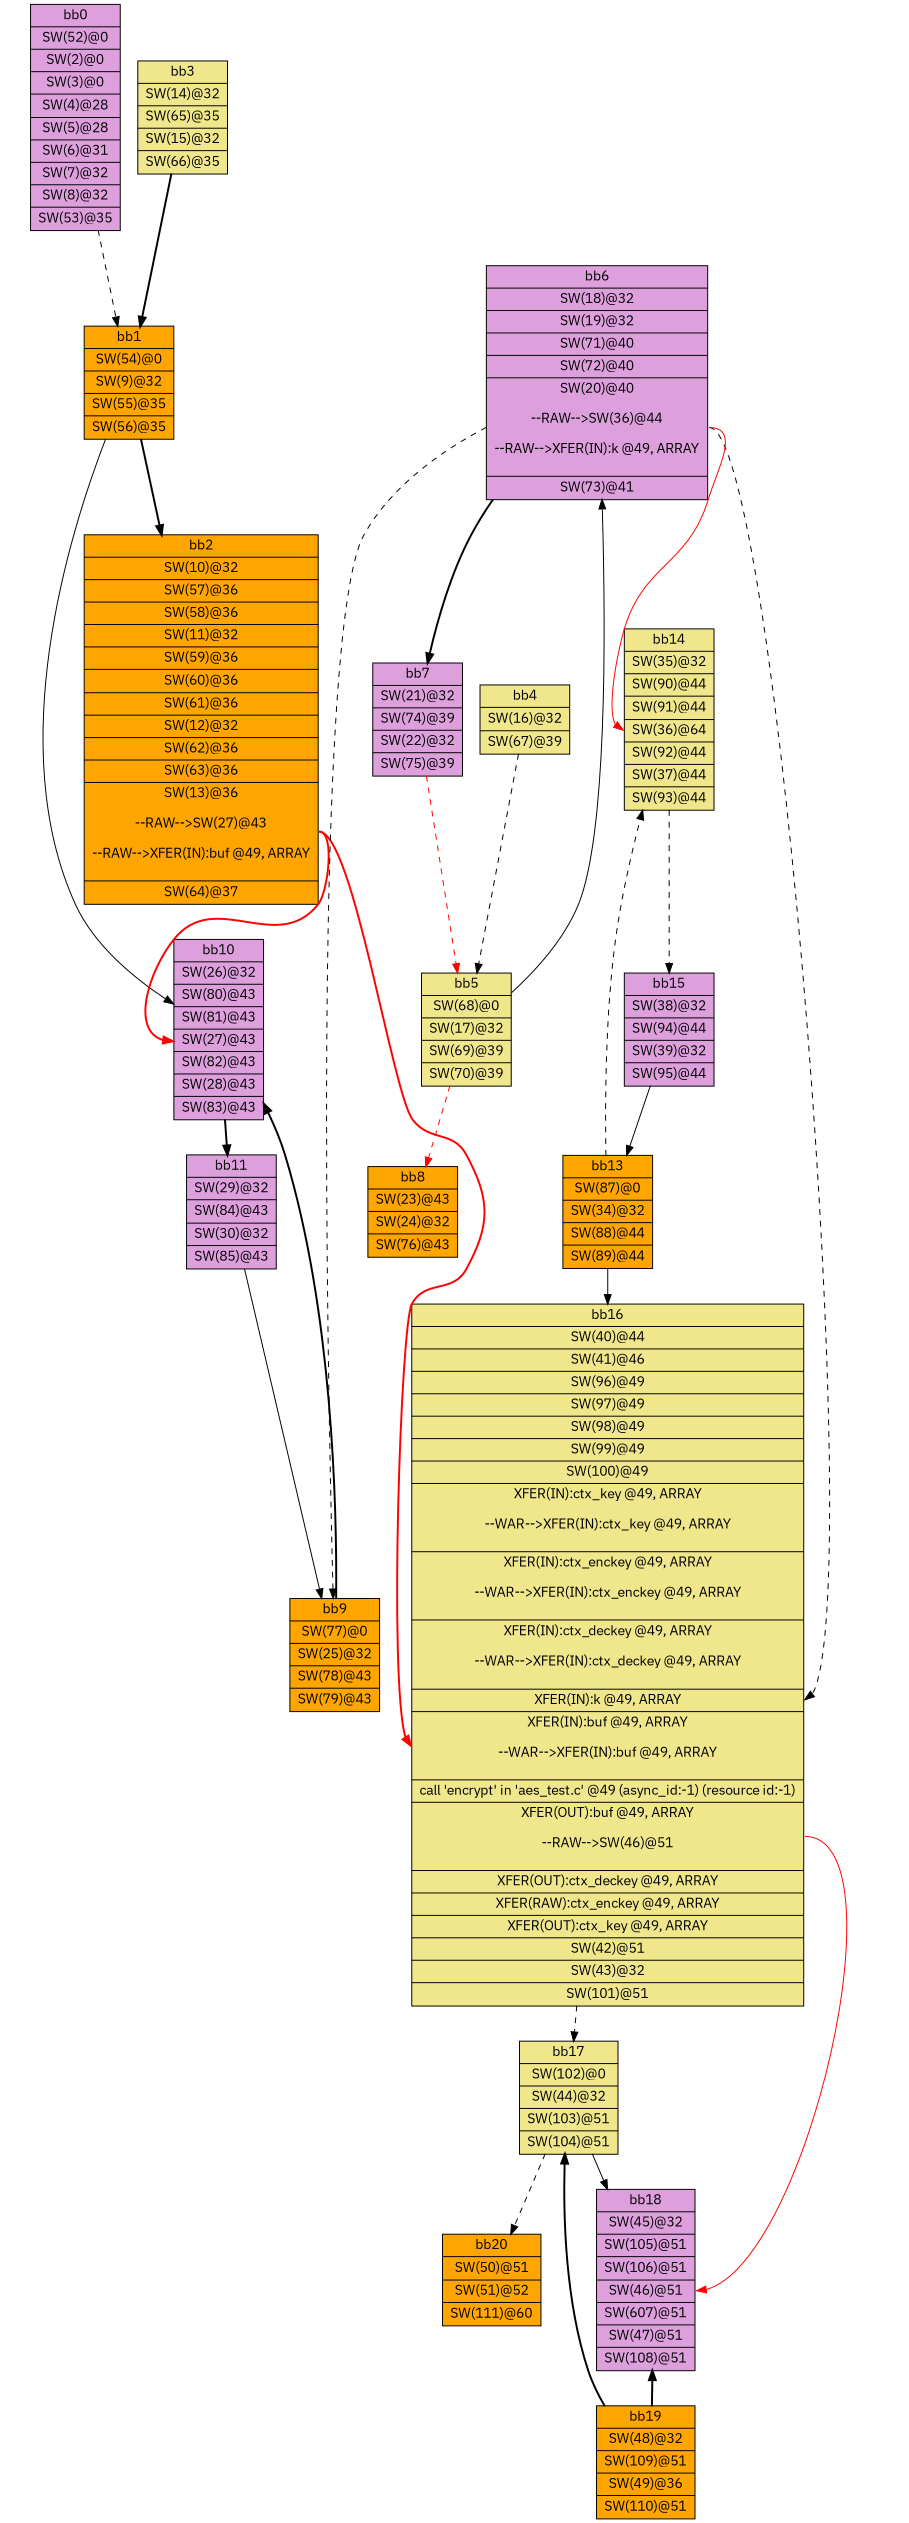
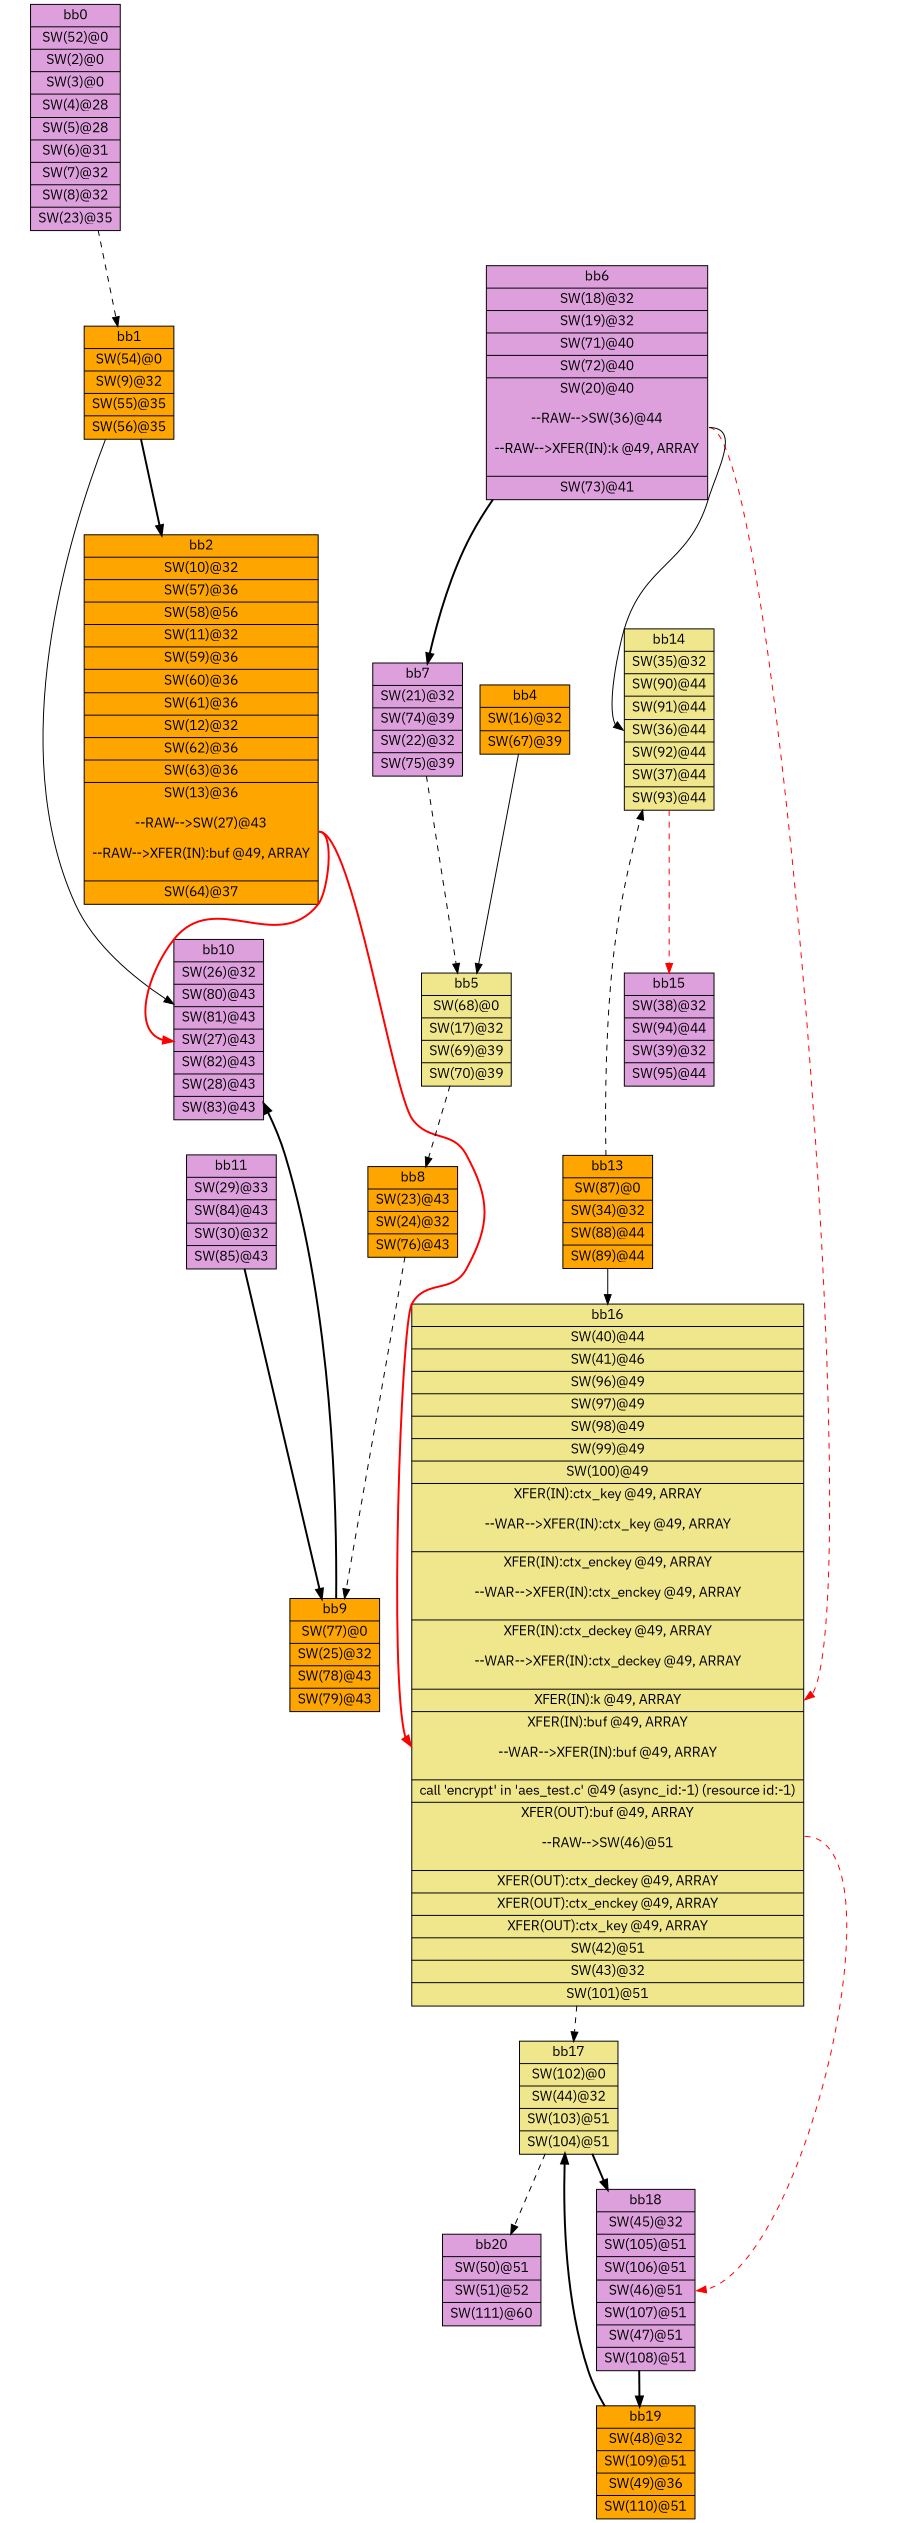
  digraph {
    fontname="IBM Plex Sans"
    node [fillcolor=plum fontname="IBM Plex Sans" shape=record style=filled]
    edge [fontname="IBM Plex Sans" style=bold]
-   n1 [label="{bb0|<x0x3da35a0>SW(52)@0\n|<x0x330f4d0>SW(2)@0\n|<x0x3311050>SW(3)@0\n|<x0x3d98360>SW(4)@28\n|<x0x3d985c0>SW(5)@28\n|<x0x3d9a800>SW(6)@31\n|<x0x3d987b0>SW(7)@32\n|<x0x3d98910>SW(8)@32\n|<x0x3da37b0>SW(53)@35\n}"]
+   n1 [label="{bb0|<x0x3da35a0>SW(52)@0\n|<x0x330f4d0>SW(2)@0\n|<x0x3311050>SW(3)@0\n|<x0x3d98360>SW(4)@28\n|<x0x3d985c0>SW(5)@28\n|<x0x3d9a800>SW(6)@31\n|<x0x3d987b0>SW(7)@32\n|<x0x3d98910>SW(8)@32\n|<x0x3da37b0>SW(23)@35\n}"]
    n2 [fillcolor=orange label="{bb1|<x0x3da3970>SW(54)@0\n|<x0x3d98a70>SW(9)@32\n|<x0x3da3ad0>SW(55)@35\n|<x0x3da3ca0>SW(56)@35\n}"]
-   n3 [fillcolor=orange label="{bb2|<x0x3d999b0>SW(10)@32\n|<x0x3da0710>SW(57)@36\n|<x0x3da0860>SW(58)@36\n|<x0x3d99b10>SW(11)@32\n|<x0x3da0a20>SW(59)@36\n|<x0x3da0bf0>SW(60)@36\n|<x0x3da0dc0>SW(61)@36\n|<x0x3d99c70>SW(12)@32\n|<x0x3da0f80>SW(62)@36\n|<x0x3da1110>SW(63)@36\n|<x0x3d99e40>SW(13)@36\n\n--RAW--\>SW(27)@43\n\n--RAW--\>XFER(IN):buf @49, ARRAY\n\n|<x0x3da11d0>SW(64)@37\n}"]
+   n3 [fillcolor=orange label="{bb2|<x0x3d999b0>SW(10)@32\n|<x0x3da0710>SW(57)@36\n|<x0x3da0860>SW(58)@56\n|<x0x3d99b10>SW(11)@32\n|<x0x3da0a20>SW(59)@36\n|<x0x3da0bf0>SW(60)@36\n|<x0x3da0dc0>SW(61)@36\n|<x0x3d99c70>SW(12)@32\n|<x0x3da0f80>SW(62)@36\n|<x0x3da1110>SW(63)@36\n|<x0x3d99e40>SW(13)@36\n\n--RAW--\>SW(27)@43\n\n--RAW--\>XFER(IN):buf @49, ARRAY\n\n|<x0x3da11d0>SW(64)@37\n}"]
    n4 [label="{bb10|<x0x3d9dcf0>SW(26)@32\n|<x0x3da7750>SW(80)@43\n|<x0x3da7920>SW(81)@43\n|<x0x3d9aa30>SW(27)@43\n|<x0x3da7b40>SW(82)@43\n|<x0x3d9ad40>SW(28)@43\n|<x0x3da7d30>SW(83)@43\n}"]
-   n5 [fillcolor=khaki label="{bb16|<x0x3d9bb20>SW(40)@44\n|<x0x3d9bca0>SW(41)@46\n|<x0x3da5b00>SW(96)@49\n|<x0x3da6800>SW(97)@49\n|<x0x3da8a50>SW(98)@49\n|<x0x3daa750>SW(99)@49\n|<x0x3daa8c0>SW(100)@49\n|<x0x3dab940>XFER(IN):ctx_key @49, ARRAY\n\n--WAR--\>XFER(IN):ctx_key @49, ARRAY\n\n|<x0x3dacb60>XFER(IN):ctx_enckey @49, ARRAY\n\n--WAR--\>XFER(IN):ctx_enckey @49, ARRAY\n\n|<x0x3dacda0>XFER(IN):ctx_deckey @49, ARRAY\n\n--WAR--\>XFER(IN):ctx_deckey @49, ARRAY\n\n|<x0x3dacfe0>XFER(IN):k @49, ARRAY\n|<x0x3dad100>XFER(IN):buf @49, ARRAY\n\n--WAR--\>XFER(IN):buf @49, ARRAY\n\n|<x0x330f3d0>call 'encrypt' in 'aes_test.c' @49 (async_id:-1) (resource id:-1)\n|<x0x3dad220>XFER(OUT):buf @49, ARRAY\n\n--RAW--\>SW(46)@51\n\n|<x0x3dacec0>XFER(OUT):ctx_deckey @49, ARRAY\n|<x0x3dacc80>XFER(RAW):ctx_enckey @49, ARRAY\n|<x0x3daba10>XFER(OUT):ctx_key @49, ARRAY\n|<x0x3d9e2f0>SW(42)@51\n|<x0x3d9e450>SW(43)@32\n|<x0x3da8b80>SW(101)@51\n}"]
-   n6 [fillcolor=khaki label="{bb4|<x0x3d9a320>SW(16)@32\n|<x0x3da1790>SW(67)@39\n}"]
+   n5 [fillcolor=khaki label="{bb16|<x0x3d9bb20>SW(40)@44\n|<x0x3d9bca0>SW(41)@46\n|<x0x3da5b00>SW(96)@49\n|<x0x3da6800>SW(97)@49\n|<x0x3da8a50>SW(98)@49\n|<x0x3daa750>SW(99)@49\n|<x0x3daa8c0>SW(100)@49\n|<x0x3dab940>XFER(IN):ctx_key @49, ARRAY\n\n--WAR--\>XFER(IN):ctx_key @49, ARRAY\n\n|<x0x3dacb60>XFER(IN):ctx_enckey @49, ARRAY\n\n--WAR--\>XFER(IN):ctx_enckey @49, ARRAY\n\n|<x0x3dacda0>XFER(IN):ctx_deckey @49, ARRAY\n\n--WAR--\>XFER(IN):ctx_deckey @49, ARRAY\n\n|<x0x3dacfe0>XFER(IN):k @49, ARRAY\n|<x0x3dad100>XFER(IN):buf @49, ARRAY\n\n--WAR--\>XFER(IN):buf @49, ARRAY\n\n|<x0x330f3d0>call 'encrypt' in 'aes_test.c' @49 (async_id:-1) (resource id:-1)\n|<x0x3dad220>XFER(OUT):buf @49, ARRAY\n\n--RAW--\>SW(46)@51\n\n|<x0x3dacec0>XFER(OUT):ctx_deckey @49, ARRAY\n|<x0x3dacc80>XFER(OUT):ctx_enckey @49, ARRAY\n|<x0x3daba10>XFER(OUT):ctx_key @49, ARRAY\n|<x0x3d9e2f0>SW(42)@51\n|<x0x3d9e450>SW(43)@32\n|<x0x3da8b80>SW(101)@51\n}"]
+   n6 [fillcolor=orange label="{bb4|<x0x3d9a320>SW(16)@32\n|<x0x3da1790>SW(67)@39\n}"]
    n7 [fillcolor=khaki label="{bb5|<x0x3da1a10>SW(68)@0\n|<x0x3d9a4e0>SW(17)@32\n|<x0x3da2090>SW(69)@39\n|<x0x3da21e0>SW(70)@39\n}"]
-   n8 [fillcolor=khaki label="{bb3|<x0x3d9a170>SW(14)@32\n|<x0x3da1510>SW(65)@35\n|<x0x3d9d910>SW(15)@32\n|<x0x3da16d0>SW(66)@35\n}"]
-   n9 [label="{bb11|<x0x3d9ade0>SW(29)@32\n|<x0x3da7df0>SW(84)@43\n|<x0x3d9ae80>SW(30)@32\n|<x0x3da7fb0>SW(85)@43\n}"]
+   n9 [label="{bb11|<x0x3d9ade0>SW(29)@33\n|<x0x3da7df0>SW(84)@43\n|<x0x3d9ae80>SW(30)@32\n|<x0x3da7fb0>SW(85)@43\n}"]
    n10 [fillcolor=khaki label="{bb17|<x0x3da8e60>SW(102)@0\n|<x0x3d9e880>SW(44)@32\n|<x0x3da9060>SW(103)@51\n|<x0x3da91f0>SW(104)@51\n}"]
-   n11 [label="{bb18|<x0x3d9e920>SW(45)@32\n|<x0x3da93a0>SW(105)@51\n|<x0x3da9550>SW(106)@51\n|<x0x3d9ea00>SW(46)@51\n|<x0x3da9770>SW(607)@51\n|<x0x3d9ec20>SW(47)@51\n|<x0x3da9960>SW(108)@51\n}"]
+   n11 [label="{bb18|<x0x3d9e920>SW(45)@32\n|<x0x3da93a0>SW(105)@51\n|<x0x3da9550>SW(106)@51\n|<x0x3d9ea00>SW(46)@51\n|<x0x3da9770>SW(107)@51\n|<x0x3d9ec20>SW(47)@51\n|<x0x3da9960>SW(108)@51\n}"]
    n12 [label="{bb6|<x0x3d9cf30>SW(18)@32\n|<x0x3d9d100>SW(19)@32\n|<x0x3da1d30>SW(71)@40\n|<x0x3da6120>SW(72)@40\n|<x0x3d9d2d0>SW(20)@40\n\n--RAW--\>SW(36)@44\n\n--RAW--\>XFER(IN):k @49, ARRAY\n\n|<x0x3da6340>SW(73)@41\n}"]
    n13 [fillcolor=orange label="{bb8|<x0x3d9cb30>SW(23)@43\n|<x0x3d9a990>SW(24)@32\n|<x0x3da73c0>SW(76)@43\n}"]
    n14 [label="{bb7|<x0x3d9d5d0>SW(21)@32\n|<x0x3da6650>SW(74)@39\n|<x0x3d9d6f0>SW(22)@32\n|<x0x3da86f0>SW(75)@39\n}"]
-   n15 [fillcolor=khaki label="{bb14|<x0x3d9b4c0>SW(35)@32\n|<x0x3da4690>SW(90)@44\n|<x0x3da4820>SW(91)@44\n|<x0x3d9b580>SW(36)@64\n|<x0x3da49e0>SW(92)@44\n|<x0x3d9b620>SW(37)@44\n|<x0x3da4b60>SW(93)@44\n}"]
+   n15 [fillcolor=khaki label="{bb14|<x0x3d9b4c0>SW(35)@32\n|<x0x3da4690>SW(90)@44\n|<x0x3da4820>SW(91)@44\n|<x0x3d9b580>SW(36)@44\n|<x0x3da49e0>SW(92)@44\n|<x0x3d9b620>SW(37)@44\n|<x0x3da4b60>SW(93)@44\n}"]
    n16 [fillcolor=orange label="{bb9|<x0x3da6ca0>SW(77)@0\n|<x0x3d9db20>SW(25)@32\n|<x0x3da6e00>SW(78)@43\n|<x0x3da6fd0>SW(79)@43\n}"]
    n17 [label="{bb15|<x0x3d9b7f0>SW(38)@32\n|<x0x3da4e70>SW(94)@44\n|<x0x3d9b950>SW(39)@32\n|<x0x3da5070>SW(95)@44\n}"]
    n18 [fillcolor=orange label="{bb13|<x0x3da5f50>SW(87)@0\n|<x0x3d9b400>SW(34)@32\n|<x0x3da41d0>SW(88)@44\n|<x0x3da4340>SW(89)@44\n}"]
-   n19 [fillcolor=orange label="{bb20|<x0x3d9eff0>SW(50)@51\n|<x0x3d9f170>SW(51)@52\n|<x0x3daa0b0>SW(111)@60\n}"]
+   n19 [label="{bb20|<x0x3d9eff0>SW(50)@51\n|<x0x3d9f170>SW(51)@52\n|<x0x3daa0b0>SW(111)@60\n}"]
    n20 [fillcolor=orange label="{bb19|<x0x3d9ecc0>SW(48)@32\n|<x0x3da9ca0>SW(109)@51\n|<x0x3d9ee40>SW(49)@36\n|<x0x3da9d60>SW(110)@51\n}"]
    n1 -> n2 [style=dashed]
    n2 -> n3
    n2 -> n4 [style=solid]
    n3 -> n4 [color=red headport=x0x3d9aa30 tailport=x0x3d99e40]
    n3 -> n5 [color=red headport=x0x3dad100 tailport=x0x3d99e40]
-   n4 -> n9
    n5 -> n10 [style=dashed]
-   n5 -> n11 [color=red headport=x0x3d9ea00 style=solid tailport=x0x3dad220]
-   n6 -> n7 [style=dashed]
-   n7 -> n12 [style=solid]
-   n7 -> n13 [style=dashed color=red]
-   n8 -> n2
-   n9 -> n16 [style=solid]
-   n10 -> n11 [style=solid]
+   n5 -> n11 [color=red headport=x0x3d9ea00 style=dashed tailport=x0x3dad220]
+   n6 -> n7 [style=solid]
+   n7 -> n13 [style=dashed]
+   n9 -> n16
+   n10 -> n11
    n10 -> n19 [style=dashed]
-   n20 -> n11
-   n12 -> n5 [color=black headport=x0x3dacfe0 style=dashed tailport=x0x3d9d2d0]
+   n11 -> n20
+   n12 -> n5 [color=red headport=x0x3dacfe0 style=dashed tailport=x0x3d9d2d0]
    n12 -> n14
-   n12 -> n15 [color=red headport=x0x3d9b580 style=solid tailport=x0x3d9d2d0]
-   n12 -> n16 [style=dashed]
-   n14 -> n7 [style=dashed color=red]
-   n15 -> n17 [style=dashed]
+   n12 -> n15 [color=black headport=x0x3d9b580 style=solid tailport=x0x3d9d2d0]
+   n13 -> n16 [style=dashed]
+   n14 -> n7 [style=dashed]
+   n15 -> n17 [style=dashed color=red]
    n16 -> n4
-   n17 -> n18 [style=solid]
    n18 -> n5 [style=solid]
    n18 -> n15 [style=dashed]
    n20 -> n10
  }
